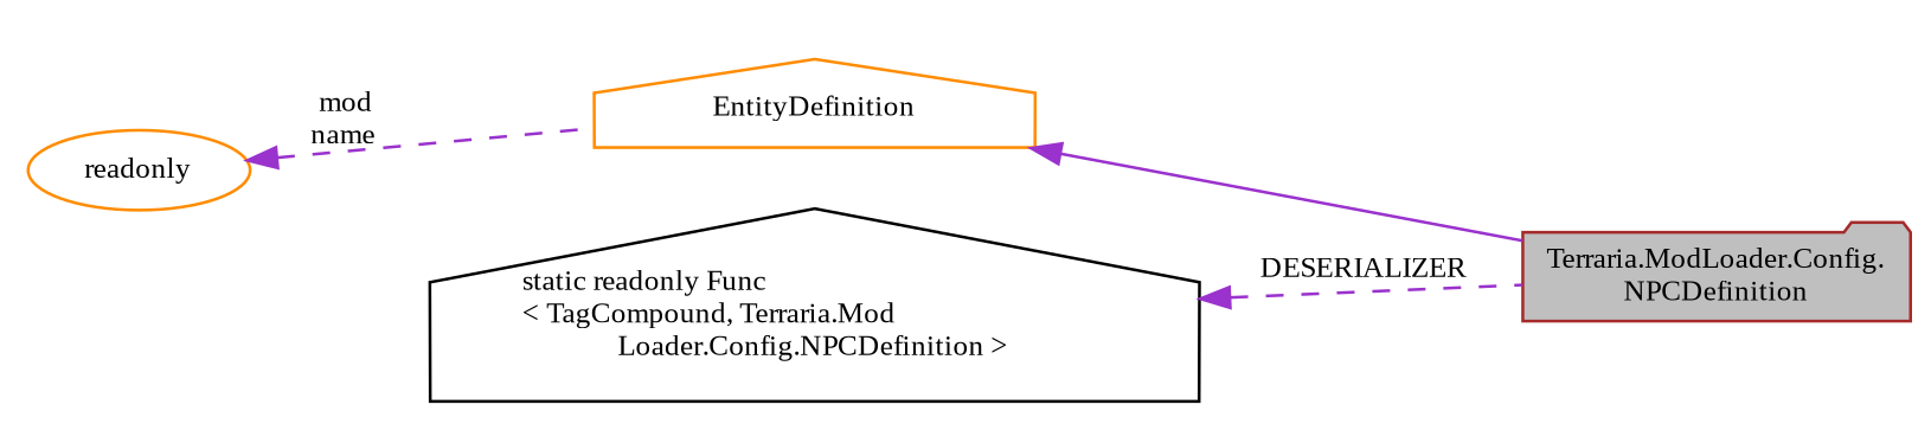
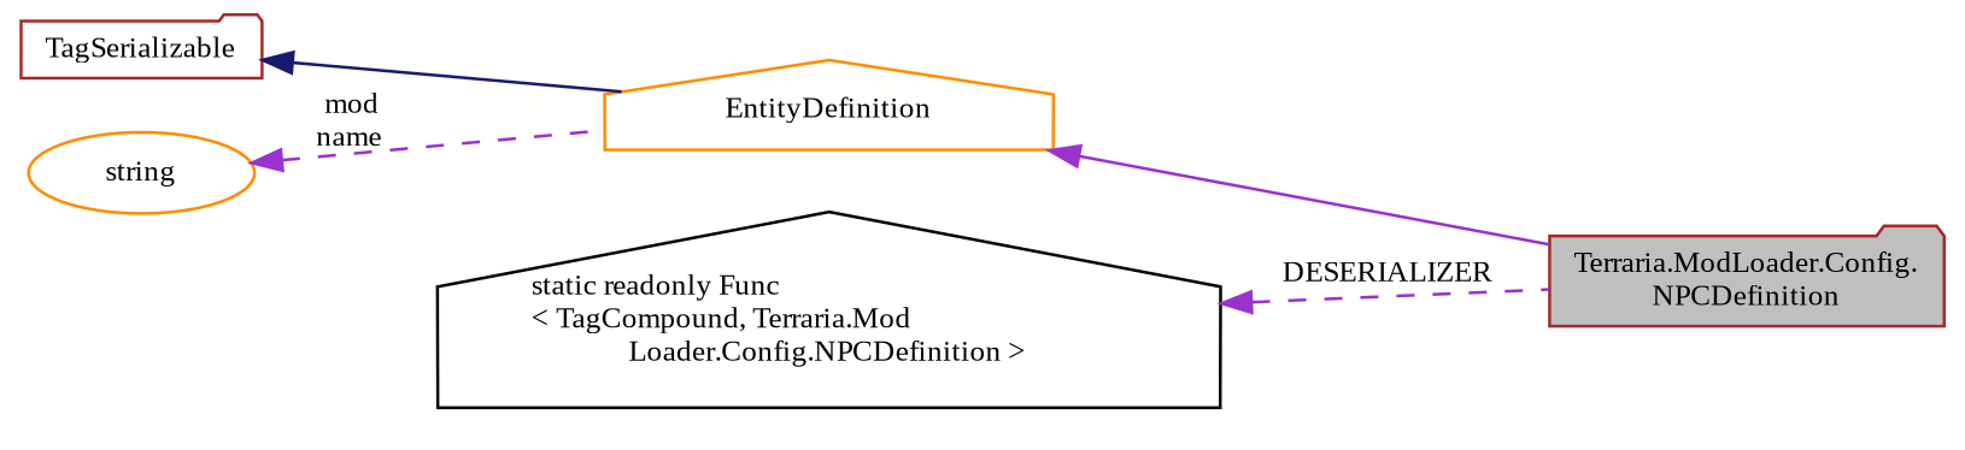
  digraph {
    fontname="Liberation Serif"
    rankdir=LR
    node [color=brown fillcolor=white fontname="Liberation Serif" fontsize=10 shape=folder style=filled]
    edge [color=darkorchid3 dir=back fontname="Liberation Serif" fontsize=10 labelfontname=Helvetica labelfontsize=10 style=solid]
    n1 [fillcolor=grey75 fontcolor=black height=0.2 label="Terraria.ModLoader.Config.\lNPCDefinition" width=0.4]
    n2 [color=darkorange height=0.2 label=EntityDefinition shape=house width=0.4]
-   n4 [color=darkorange height=0.2 label=readonly shape=ellipse width=0.4]
+   n3 [height=0.2 label=TagSerializable width=0.4]
+   n4 [color=darkorange height=0.2 label=string shape=ellipse width=0.4]
    n5 [color=black height=0.2 label="static readonly Func\l\< TagCompound, Terraria.Mod\lLoader.Config.NPCDefinition \>" shape=house width=0.4]
    n2 -> n1
+   n3 -> n2 [color=midnightblue]
    n4 -> n2 [label=" mod\nname" style=dashed]
    n5 -> n1 [label=" DESERIALIZER" style=dashed]
  }
